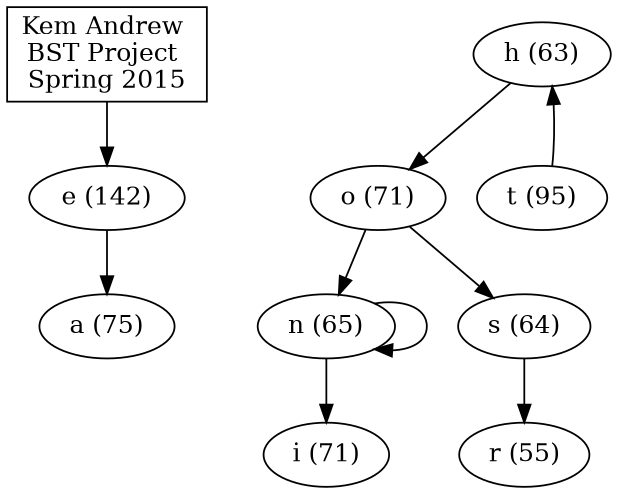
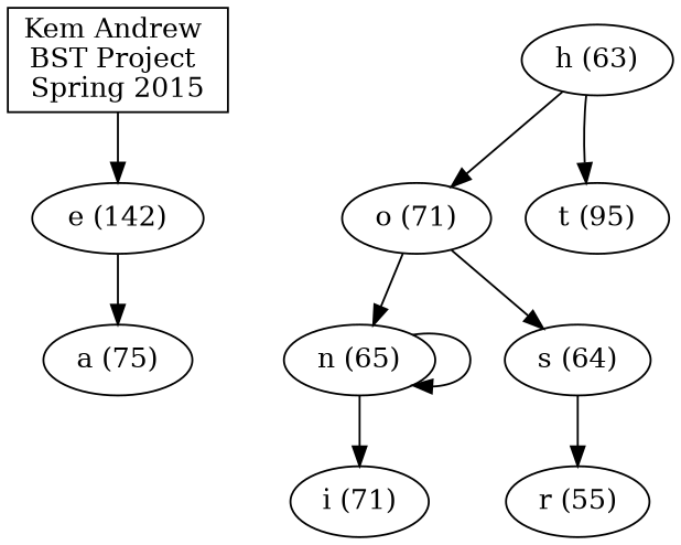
  digraph {
    n1 [label="Kem Andrew \nBST Project \nSpring 2015" shape=box]
    n2 [label="e (142)"]
    n3 [label="a (75)"]
    n4 [label="h (63)"]
    n5 [label="o (71)"]
    n6 [label="n (65)"]
    n7 [label="s (64)"]
    n8 [label="i (71)"]
    n9 [label="r (55)"]
    n10 [label="t (95)"]
    n1 -> n2
    n2 -> n3
    n4 -> n5
    n5 -> n6
    n5 -> n7
    n6 -> n6
    n6 -> n8
    n7 -> n9
-   n10 -> n4
+   n4 -> n10
  }
